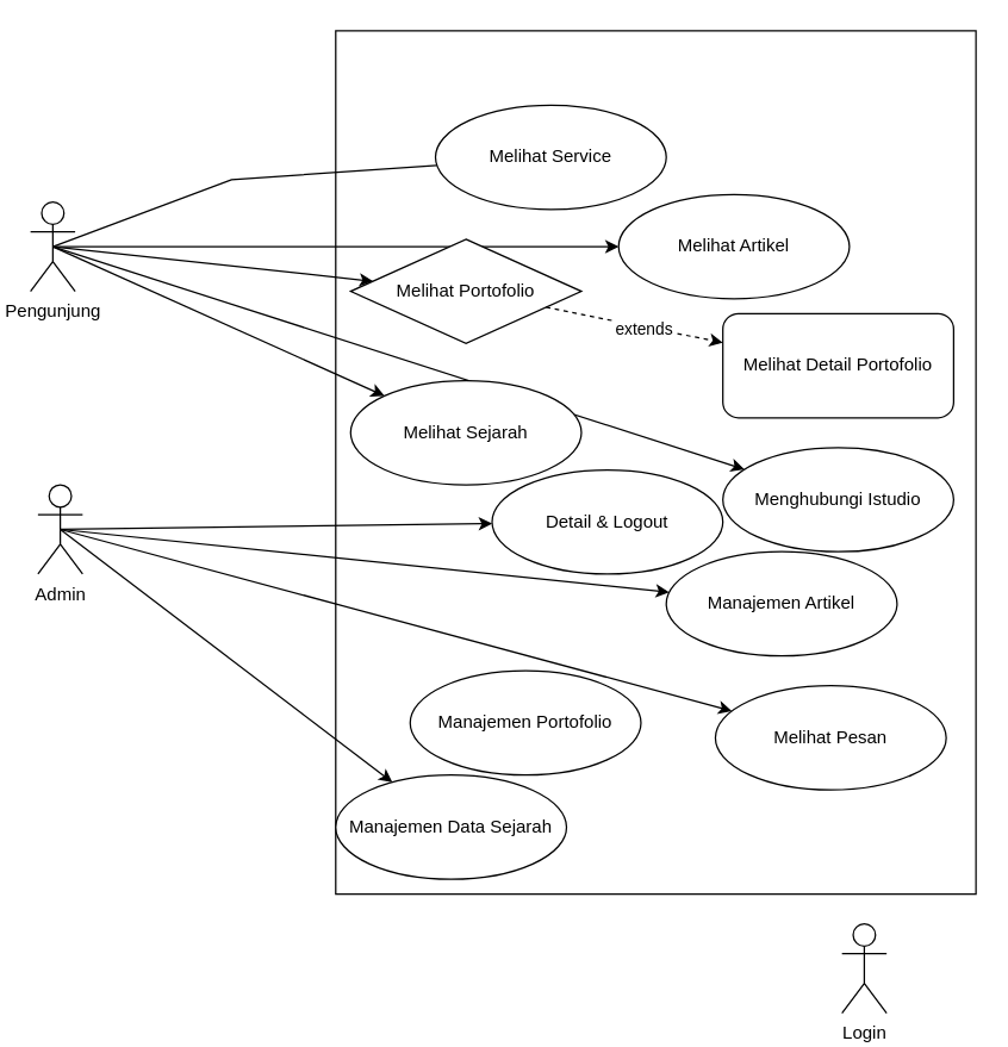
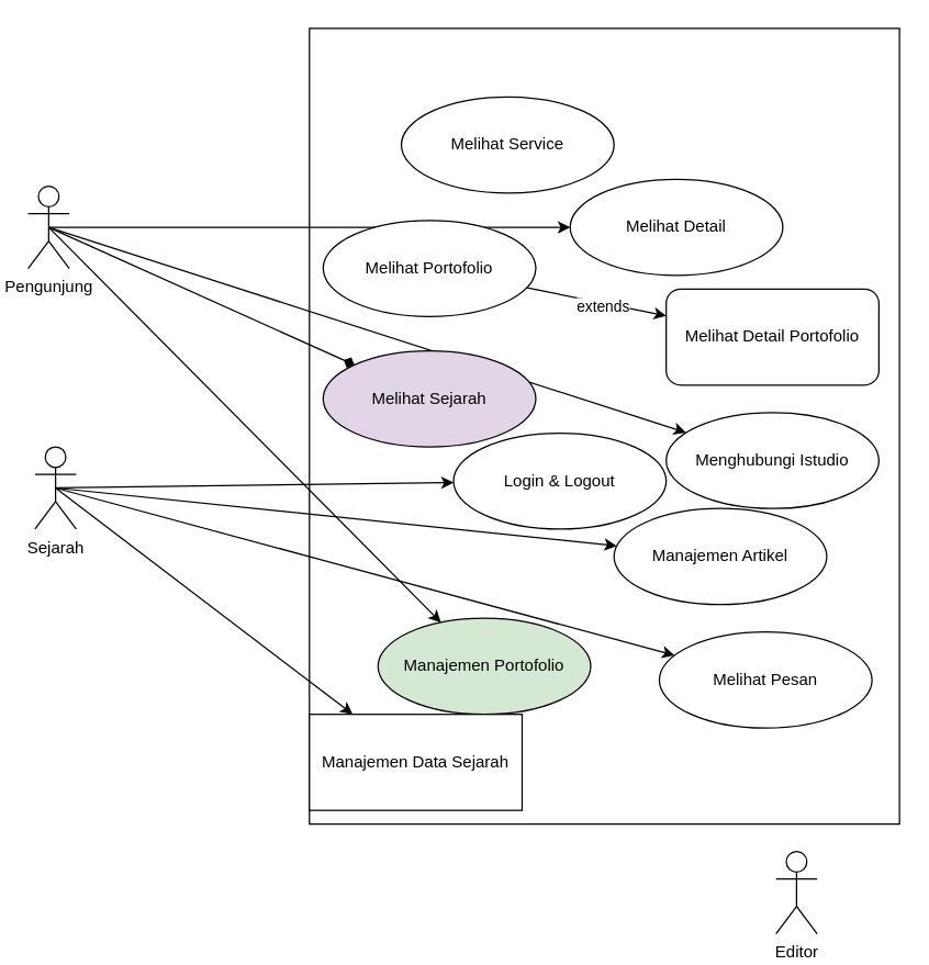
  <mxCell id="0" />
  <mxCell id="1" parent="0" />
  <mxCell id="2" value="" style="rounded=0;whiteSpace=wrap;html=1;fillColor=default;" vertex="1" parent="1"><mxGeometry x="225" y="20" width="430" height="580" as="geometry" /></mxCell>
- <mxCell id="3" style="rounded=0;orthogonalLoop=1;jettySize=auto;html=1;exitX=0.5;exitY=0.5;exitDx=0;exitDy=0;exitPerimeter=0;endArrow=none;endFill=0;" edge="1" parent="1" source="8" target="14"><mxGeometry relative="1" as="geometry"><mxPoint x="75" y="160" as="targetPoint" /><Array as="points"><mxPoint x="155" y="120" /></Array></mxGeometry></mxCell>
- <mxCell id="4" style="rounded=0;orthogonalLoop=1;jettySize=auto;html=1;exitX=0.5;exitY=0.5;exitDx=0;exitDy=0;exitPerimeter=0;" edge="1" parent="1" source="8" target="16"><mxGeometry relative="1" as="geometry" /></mxCell>
+ <mxCell id="4" style="rounded=0;orthogonalLoop=1;jettySize=auto;html=1;exitX=0.5;exitY=0.5;exitDx=0;exitDy=0;exitPerimeter=0;" edge="1" parent="1" source="8" target="24"><mxGeometry relative="1" as="geometry" /></mxCell>
  <mxCell id="5" style="rounded=0;orthogonalLoop=1;jettySize=auto;html=1;exitX=0.5;exitY=0.5;exitDx=0;exitDy=0;exitPerimeter=0;" edge="1" parent="1" source="8" target="15"><mxGeometry relative="1" as="geometry" /></mxCell>
- <mxCell id="6" style="rounded=0;orthogonalLoop=1;jettySize=auto;html=1;exitX=0.5;exitY=0.5;exitDx=0;exitDy=0;exitPerimeter=0;" edge="1" parent="1" source="8" target="18"><mxGeometry relative="1" as="geometry" /></mxCell>
+ <mxCell id="6" style="rounded=0;orthogonalLoop=1;jettySize=auto;html=1;exitX=0.5;exitY=0.5;exitDx=0;exitDy=0;exitPerimeter=0;endArrow=diamond;" edge="1" parent="1" source="8" target="18"><mxGeometry relative="1" as="geometry" /></mxCell>
  <mxCell id="7" style="rounded=0;orthogonalLoop=1;jettySize=auto;html=1;exitX=0.5;exitY=0.5;exitDx=0;exitDy=0;exitPerimeter=0;" edge="1" parent="1" source="8" target="17"><mxGeometry relative="1" as="geometry" /></mxCell>
  <mxCell id="8" value="Pengunjung" style="shape=umlActor;verticalLabelPosition=bottom;verticalAlign=top;html=1;outlineConnect=0;" vertex="1" parent="1"><mxGeometry x="20" y="135" width="30" height="60" as="geometry" /></mxCell>
  <mxCell id="9" style="rounded=0;orthogonalLoop=1;jettySize=auto;html=1;exitX=0.5;exitY=0.5;exitDx=0;exitDy=0;exitPerimeter=0;" edge="1" parent="1" source="13" target="22"><mxGeometry relative="1" as="geometry" /></mxCell>
  <mxCell id="10" style="rounded=0;orthogonalLoop=1;jettySize=auto;html=1;exitX=0.5;exitY=0.5;exitDx=0;exitDy=0;exitPerimeter=0;" edge="1" parent="1" source="13" target="23"><mxGeometry relative="1" as="geometry" /></mxCell>
  <mxCell id="11" style="rounded=0;orthogonalLoop=1;jettySize=auto;html=1;exitX=0.5;exitY=0.5;exitDx=0;exitDy=0;exitPerimeter=0;" edge="1" parent="1" source="13" target="26"><mxGeometry relative="1" as="geometry" /></mxCell>
  <mxCell id="12" style="rounded=0;orthogonalLoop=1;jettySize=auto;html=1;exitX=0.5;exitY=0.5;exitDx=0;exitDy=0;exitPerimeter=0;" edge="1" parent="1" source="13" target="25"><mxGeometry relative="1" as="geometry" /></mxCell>
- <mxCell id="13" value="Admin" style="shape=umlActor;verticalLabelPosition=bottom;verticalAlign=top;html=1;outlineConnect=0;" vertex="1" parent="1"><mxGeometry x="25" y="325" width="30" height="60" as="geometry" /></mxCell>
+ <mxCell id="13" value="Sejarah" style="shape=umlActor;verticalLabelPosition=bottom;verticalAlign=top;html=1;outlineConnect=0;" vertex="1" parent="1"><mxGeometry x="25" y="325" width="30" height="60" as="geometry" /></mxCell>
  <mxCell id="14" value="Melihat Service" style="ellipse;whiteSpace=wrap;html=1;" vertex="1" parent="1"><mxGeometry x="292" y="70" width="155" height="70" as="geometry" /></mxCell>
- <mxCell id="15" value="Melihat Artikel" style="ellipse;whiteSpace=wrap;html=1;" vertex="1" parent="1"><mxGeometry x="415" y="130" width="155" height="70" as="geometry" /></mxCell>
- <mxCell id="16" value="Melihat Portofolio" style="rhombus;whiteSpace=wrap;html=1;" vertex="1" parent="1"><mxGeometry x="235" y="160" width="155" height="70" as="geometry" /></mxCell>
+ <mxCell id="15" value="Melihat Detail" style="ellipse;whiteSpace=wrap;html=1;" vertex="1" parent="1"><mxGeometry x="415" y="130" width="155" height="70" as="geometry" /></mxCell>
+ <mxCell id="16" value="Melihat Portofolio" style="ellipse;whiteSpace=wrap;html=1;" vertex="1" parent="1"><mxGeometry x="235" y="160" width="155" height="70" as="geometry" /></mxCell>
  <mxCell id="17" value="Menghubungi Istudio&lt;span style=&quot;color: rgba(0, 0, 0, 0); font-family: monospace; font-size: 0px; text-align: start; text-wrap: nowrap;&quot;&gt;%3CmxGraphModel%3E%3Croot%3E%3CmxCell%20id%3D%220%22%2F%3E%3CmxCell%20id%3D%221%22%20parent%3D%220%22%2F%3E%3CmxCell%20id%3D%222%22%20value%3D%22Melihat%20Artikel%22%20style%3D%22ellipse%3BwhiteSpace%3Dwrap%3Bhtml%3D1%3B%22%20vertex%3D%221%22%20parent%3D%221%22%3E%3CmxGeometry%20x%3D%22-290%22%20y%3D%22210%22%20width%3D%22155%22%20height%3D%2270%22%20as%3D%22geometry%22%2F%3E%3C%2FmxCell%3E%3C%2Froot%3E%3C%2FmxGraphModel%3E&lt;/span&gt;" style="ellipse;whiteSpace=wrap;html=1;" vertex="1" parent="1"><mxGeometry x="485" y="300" width="155" height="70" as="geometry" /></mxCell>
- <mxCell id="18" value="Melihat Sejarah" style="ellipse;whiteSpace=wrap;html=1;" vertex="1" parent="1"><mxGeometry x="235" y="255" width="155" height="70" as="geometry" /></mxCell>
+ <mxCell id="18" value="Melihat Sejarah" style="ellipse;whiteSpace=wrap;html=1;fillColor=#e1d5e7;" vertex="1" parent="1"><mxGeometry x="235" y="255" width="155" height="70" as="geometry" /></mxCell>
  <mxCell id="19" value="Melihat Detail Portofolio" style="whiteSpace=wrap;html=1;rounded=1;" vertex="1" parent="1"><mxGeometry x="485" y="210" width="155" height="70" as="geometry" /></mxCell>
- <mxCell id="20" value="" style="endArrow=classic;html=1;rounded=0;dashed=1;" edge="1" parent="1" source="16" target="19"><mxGeometry width="50" height="50" relative="1" as="geometry"><mxPoint x="375" y="300" as="sourcePoint" /><mxPoint x="425" y="250" as="targetPoint" /></mxGeometry></mxCell>
+ <mxCell id="20" value="" style="endArrow=classic;html=1;rounded=0;" edge="1" parent="1" source="16" target="19"><mxGeometry width="50" height="50" relative="1" as="geometry"><mxPoint x="375" y="300" as="sourcePoint" /><mxPoint x="425" y="250" as="targetPoint" /></mxGeometry></mxCell>
  <mxCell id="21" value="extends" style="edgeLabel;html=1;align=center;verticalAlign=middle;resizable=0;points=[];" vertex="1" connectable="0" parent="20"><mxGeometry x="0.102" y="-2" relative="1" as="geometry"><mxPoint as="offset" /></mxGeometry></mxCell>
- <mxCell id="22" value="Detail &amp;amp; Logout" style="ellipse;whiteSpace=wrap;html=1;" vertex="1" parent="1"><mxGeometry x="330" y="315" width="155" height="70" as="geometry" /></mxCell>
+ <mxCell id="22" value="Login &amp;amp; Logout" style="ellipse;whiteSpace=wrap;html=1;" vertex="1" parent="1"><mxGeometry x="330" y="315" width="155" height="70" as="geometry" /></mxCell>
  <mxCell id="23" value="Manajemen Artikel" style="ellipse;whiteSpace=wrap;html=1;" vertex="1" parent="1"><mxGeometry x="447" y="370" width="155" height="70" as="geometry" /></mxCell>
- <mxCell id="24" value="Manajemen Portofolio" style="ellipse;whiteSpace=wrap;html=1;" vertex="1" parent="1"><mxGeometry x="275" y="450" width="155" height="70" as="geometry" /></mxCell>
- <mxCell id="25" value="Manajemen Data Sejarah" style="ellipse;whiteSpace=wrap;html=1;" vertex="1" parent="1"><mxGeometry x="225" y="520" width="155" height="70" as="geometry" /></mxCell>
+ <mxCell id="24" value="Manajemen Portofolio" style="ellipse;whiteSpace=wrap;html=1;fillColor=#d5e8d4;" vertex="1" parent="1"><mxGeometry x="275" y="450" width="155" height="70" as="geometry" /></mxCell>
+ <mxCell id="25" value="Manajemen Data Sejarah" style="whiteSpace=wrap;html=1;rounded=0;" vertex="1" parent="1"><mxGeometry x="225" y="520" width="155" height="70" as="geometry" /></mxCell>
  <mxCell id="26" value="Melihat Pesan" style="ellipse;whiteSpace=wrap;html=1;" vertex="1" parent="1"><mxGeometry x="480" y="460" width="155" height="70" as="geometry" /></mxCell>
- <mxCell id="27" value="Login" style="shape=umlActor;verticalLabelPosition=bottom;verticalAlign=top;html=1;outlineConnect=0;" vertex="1" parent="1"><mxGeometry x="565" y="620" width="30" height="60" as="geometry" /></mxCell>
+ <mxCell id="27" value="Editor" style="shape=umlActor;verticalLabelPosition=bottom;verticalAlign=top;html=1;outlineConnect=0;" vertex="1" parent="1"><mxGeometry x="565" y="620" width="30" height="60" as="geometry" /></mxCell>
